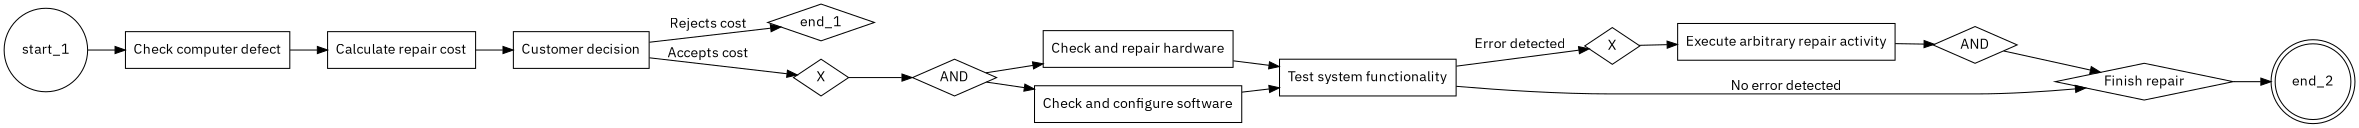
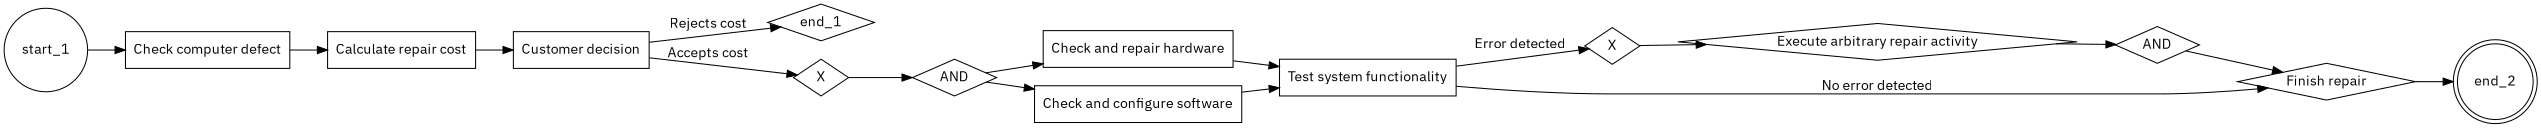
  digraph {
    fontname="IBM Plex Sans"
    rankdir=LR
    node [fontname="IBM Plex Sans" shape=rectangle]
    edge [fontname="IBM Plex Sans"]
    start_1 [shape=circle]
    "Check computer defect"
    "Calculate repair cost"
    end_1 [shape=diamond]
    end_2 [shape=doublecircle]
    n6 [label=X shape=diamond]
    n7 [label=AND shape=diamond]
    "Check and repair hardware"
    "Check and configure software"
    n10 [label=X shape=diamond]
-   "Execute arbitrary repair activity"
+   "Execute arbitrary repair activity" [shape=diamond]
    n12 [label=AND shape=diamond]
    "Test system functionality"
    "Finish repair" [shape=diamond]
    "Customer decision"
    start_1 -> "Check computer defect"
    "Check computer defect" -> "Calculate repair cost"
    "Calculate repair cost" -> "Customer decision"
    n6 -> n7
    n7 -> "Check and repair hardware"
    n7 -> "Check and configure software"
    "Check and repair hardware" -> "Test system functionality"
    "Check and configure software" -> "Test system functionality"
    n10 -> "Execute arbitrary repair activity"
    "Execute arbitrary repair activity" -> n12
    n12 -> "Finish repair"
    "Test system functionality" -> n10 [label="Error detected"]
    "Test system functionality" -> "Finish repair" [label="No error detected"]
    "Finish repair" -> end_2
    "Customer decision" -> end_1 [label="Rejects cost"]
    "Customer decision" -> n6 [label="Accepts cost"]
  }
